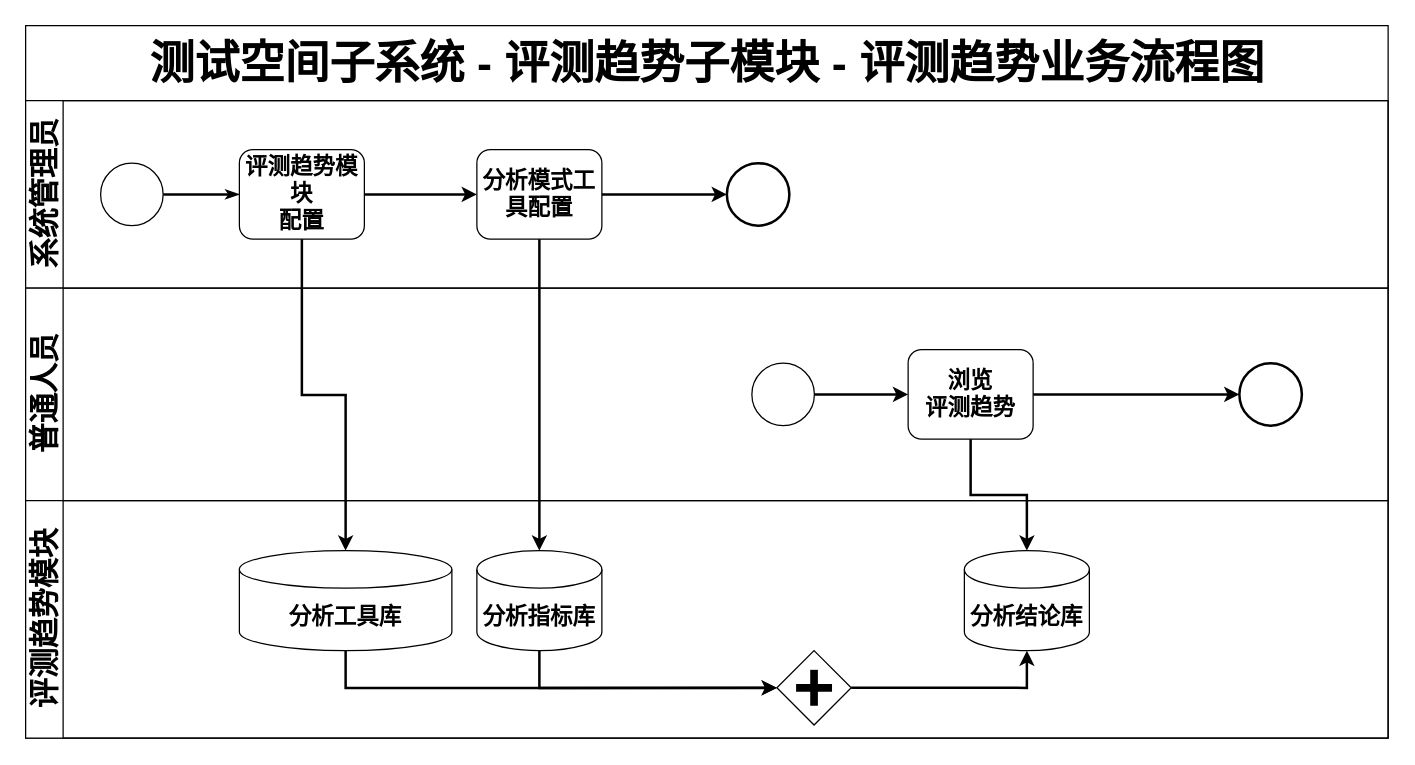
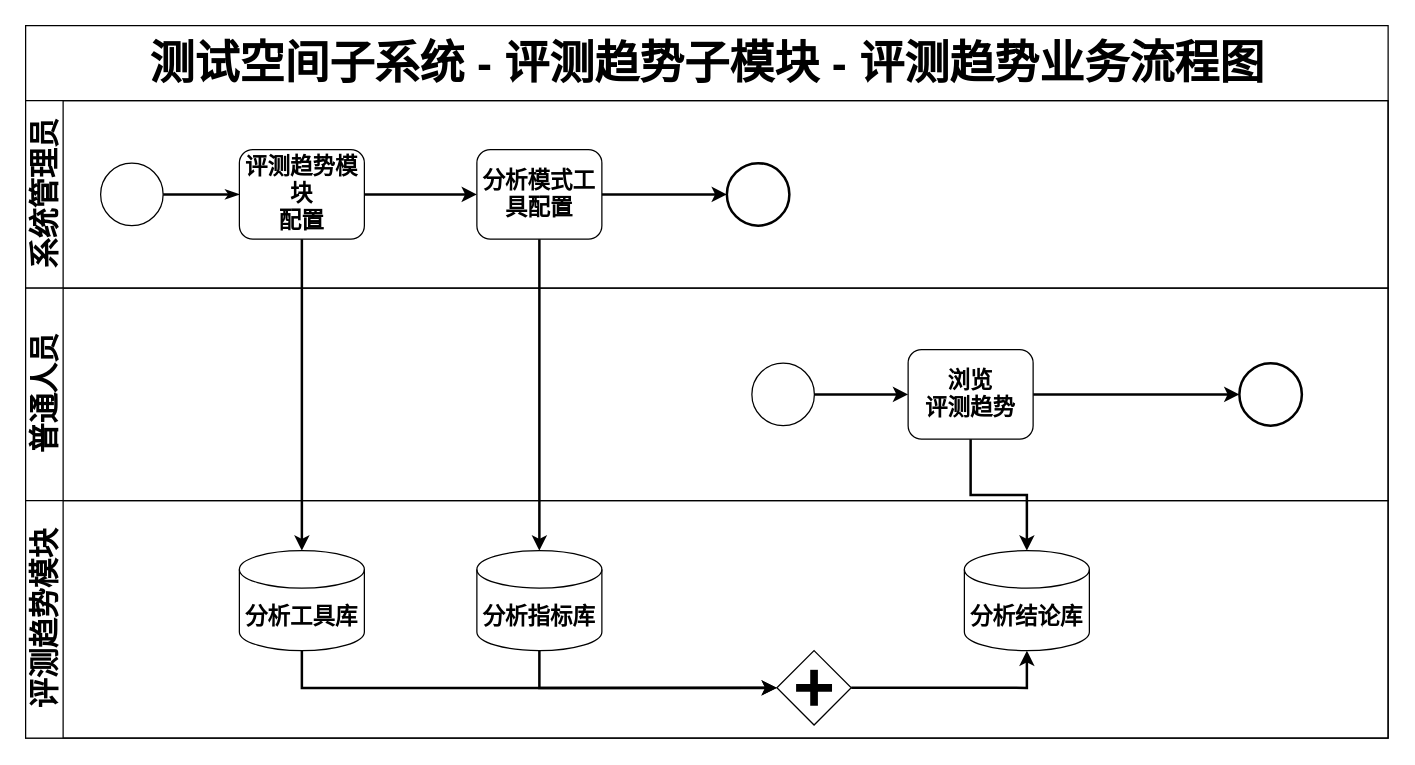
  <mxCell id="0" />
  <mxCell id="1" parent="0" />
  <mxCell id="2" value="&lt;span style=&quot;font-family: &amp;#34;helvetica&amp;#34;&quot;&gt;&lt;font style=&quot;font-size: 36px&quot;&gt;测试空间子系统 - 评测趋势子模块 - 评测趋势业务流程图&lt;/font&gt;&lt;/span&gt;" style="swimlane;html=1;childLayout=stackLayout;horizontal=1;startSize=60;horizontalStack=0;rounded=0;shadow=0;labelBackgroundColor=none;strokeWidth=1;fontFamily=Verdana;fontSize=8;align=center;" parent="1" vertex="1"><mxGeometry x="20" y="20" width="1090" height="570" as="geometry" /></mxCell>
  <mxCell id="3" value="&lt;font style=&quot;font-size: 24px&quot;&gt;系统管理员&lt;/font&gt;" style="swimlane;html=1;startSize=30;horizontal=0;" parent="2" vertex="1"><mxGeometry y="60" width="1090" height="150" as="geometry"><mxRectangle y="20" width="680" height="20" as="alternateBounds" /></mxGeometry></mxCell>
  <mxCell id="4" style="edgeStyle=orthogonalEdgeStyle;rounded=0;html=1;labelBackgroundColor=none;startArrow=none;startFill=0;startSize=5;endArrow=classicThin;endFill=1;endSize=5;jettySize=auto;orthogonalLoop=1;strokeWidth=2;fontFamily=Verdana;fontSize=8" parent="3" source="5" target="7" edge="1"><mxGeometry relative="1" as="geometry" /></mxCell>
  <mxCell id="5" value="" style="ellipse;whiteSpace=wrap;html=1;rounded=0;shadow=0;labelBackgroundColor=none;strokeWidth=1;fontFamily=Verdana;fontSize=8;align=center;" parent="3" vertex="1"><mxGeometry x="60" y="50" width="50" height="50" as="geometry" /></mxCell>
  <mxCell id="6" style="edgeStyle=orthogonalEdgeStyle;rounded=0;orthogonalLoop=1;jettySize=auto;html=1;exitX=1;exitY=0.5;exitDx=0;exitDy=0;entryX=0;entryY=0.5;entryDx=0;entryDy=0;strokeWidth=2;" edge="1" parent="3" source="7" target="10"><mxGeometry relative="1" as="geometry" /></mxCell>
  <mxCell id="7" value="&lt;span style=&quot;font-size: 18px&quot;&gt;&lt;b&gt;评测趋势模块&lt;br&gt;配置&lt;br&gt;&lt;/b&gt;&lt;/span&gt;" style="rounded=1;whiteSpace=wrap;html=1;shadow=0;labelBackgroundColor=none;strokeWidth=1;fontFamily=Verdana;fontSize=8;align=center;" parent="3" vertex="1"><mxGeometry x="171" y="39.13" width="100" height="71.75" as="geometry" /></mxCell>
  <mxCell id="8" style="edgeStyle=orthogonalEdgeStyle;rounded=0;orthogonalLoop=1;jettySize=auto;html=1;exitX=1;exitY=0.5;exitDx=0;exitDy=0;entryX=0;entryY=0.5;entryDx=0;entryDy=0;strokeWidth=2;" parent="3" source="10" target="9" edge="1"><mxGeometry relative="1" as="geometry"><mxPoint x="741" y="75.005" as="sourcePoint" /></mxGeometry></mxCell>
  <mxCell id="9" value="" style="ellipse;whiteSpace=wrap;html=1;rounded=0;shadow=0;labelBackgroundColor=none;strokeWidth=2;fontFamily=Verdana;fontSize=8;align=center;" parent="3" vertex="1"><mxGeometry x="561" y="50" width="50" height="50" as="geometry" /></mxCell>
  <mxCell id="10" value="&lt;span style=&quot;font-size: 18px&quot;&gt;&lt;b&gt;分析模式工具配置&lt;br&gt;&lt;/b&gt;&lt;/span&gt;" style="rounded=1;whiteSpace=wrap;html=1;shadow=0;labelBackgroundColor=none;strokeWidth=1;fontFamily=Verdana;fontSize=8;align=center;" vertex="1" parent="3"><mxGeometry x="361" y="39.13" width="100" height="71.75" as="geometry" /></mxCell>
  <mxCell id="11" value="&lt;font style=&quot;font-size: 24px&quot;&gt;普通人员&lt;/font&gt;" style="swimlane;html=1;startSize=30;horizontal=0;" parent="2" vertex="1"><mxGeometry y="210" width="1090" height="170" as="geometry" /></mxCell>
  <mxCell id="12" style="edgeStyle=orthogonalEdgeStyle;rounded=0;orthogonalLoop=1;jettySize=auto;html=1;exitX=1;exitY=0.5;exitDx=0;exitDy=0;entryX=0;entryY=0.5;entryDx=0;entryDy=0;strokeWidth=2;" parent="11" source="13" target="15" edge="1"><mxGeometry relative="1" as="geometry" /></mxCell>
  <mxCell id="13" value="" style="ellipse;whiteSpace=wrap;html=1;rounded=0;shadow=0;labelBackgroundColor=none;strokeWidth=1;fontFamily=Verdana;fontSize=8;align=center;" parent="11" vertex="1"><mxGeometry x="581" y="60" width="50" height="50" as="geometry" /></mxCell>
  <mxCell id="14" style="edgeStyle=orthogonalEdgeStyle;rounded=0;orthogonalLoop=1;jettySize=auto;html=1;exitX=1;exitY=0.5;exitDx=0;exitDy=0;entryX=0;entryY=0.5;entryDx=0;entryDy=0;strokeWidth=2;" parent="11" source="15" target="16" edge="1"><mxGeometry relative="1" as="geometry" /></mxCell>
  <mxCell id="15" value="&lt;span style=&quot;font-size: 18px&quot;&gt;&lt;b&gt;浏览&lt;br&gt;评测趋势&lt;br&gt;&lt;/b&gt;&lt;/span&gt;" style="rounded=1;whiteSpace=wrap;html=1;shadow=0;labelBackgroundColor=none;strokeWidth=1;fontFamily=Verdana;fontSize=8;align=center;" parent="11" vertex="1"><mxGeometry x="706" y="49.13" width="100" height="71.75" as="geometry" /></mxCell>
  <mxCell id="16" value="" style="ellipse;whiteSpace=wrap;html=1;rounded=0;shadow=0;labelBackgroundColor=none;strokeWidth=2;fontFamily=Verdana;fontSize=8;align=center;" parent="11" vertex="1"><mxGeometry x="971" y="60.0" width="50" height="50" as="geometry" /></mxCell>
  <mxCell id="17" value="&lt;font style=&quot;font-size: 24px&quot;&gt;评测趋势模块&lt;/font&gt;" style="swimlane;html=1;startSize=30;horizontal=0;" parent="2" vertex="1"><mxGeometry y="380" width="1090" height="190" as="geometry" /></mxCell>
  <mxCell id="18" style="edgeStyle=orthogonalEdgeStyle;rounded=0;orthogonalLoop=1;jettySize=auto;html=1;exitX=0.5;exitY=1;exitDx=0;exitDy=0;exitPerimeter=0;strokeWidth=2;" edge="1" parent="17" source="19" target="21"><mxGeometry relative="1" as="geometry" /></mxCell>
- <mxCell id="19" value="&lt;font style=&quot;font-size: 18px&quot;&gt;&lt;b&gt;分析工具库&lt;/b&gt;&lt;/font&gt;" style="shape=cylinder3;whiteSpace=wrap;html=1;boundedLbl=1;backgroundOutline=1;size=15;" parent="17" vertex="1"><mxGeometry x="171" y="40" width="170" height="80" as="geometry" /></mxCell>
+ <mxCell id="19" value="&lt;font style=&quot;font-size: 18px&quot;&gt;&lt;b&gt;分析工具库&lt;/b&gt;&lt;/font&gt;" style="shape=cylinder3;whiteSpace=wrap;html=1;boundedLbl=1;backgroundOutline=1;size=15;" parent="17" vertex="1"><mxGeometry x="171" y="40" width="100" height="80" as="geometry" /></mxCell>
  <mxCell id="20" style="edgeStyle=orthogonalEdgeStyle;rounded=0;orthogonalLoop=1;jettySize=auto;html=1;exitX=1;exitY=0.5;exitDx=0;exitDy=0;entryX=0.5;entryY=1;entryDx=0;entryDy=0;entryPerimeter=0;strokeWidth=2;" edge="1" parent="17" source="21" target="24"><mxGeometry relative="1" as="geometry" /></mxCell>
  <mxCell id="21" value="" style="shape=mxgraph.bpmn.shape;html=1;verticalLabelPosition=bottom;labelBackgroundColor=#ffffff;verticalAlign=top;perimeter=rhombusPerimeter;background=gateway;outline=none;symbol=parallelGw;rounded=1;shadow=0;strokeWidth=1;fontFamily=Verdana;fontSize=8;align=center;" parent="17" vertex="1"><mxGeometry x="601" y="120" width="59.5" height="59.5" as="geometry" /></mxCell>
  <mxCell id="22" style="edgeStyle=orthogonalEdgeStyle;rounded=0;orthogonalLoop=1;jettySize=auto;html=1;exitX=0.5;exitY=1;exitDx=0;exitDy=0;exitPerimeter=0;entryX=0;entryY=0.5;entryDx=0;entryDy=0;strokeWidth=2;" edge="1" parent="17" source="23" target="21"><mxGeometry relative="1" as="geometry" /></mxCell>
  <mxCell id="23" value="&lt;font style=&quot;font-size: 18px&quot;&gt;&lt;b&gt;分析指标库&lt;/b&gt;&lt;/font&gt;" style="shape=cylinder3;whiteSpace=wrap;html=1;boundedLbl=1;backgroundOutline=1;size=15;" vertex="1" parent="17"><mxGeometry x="361" y="40" width="100" height="80" as="geometry" /></mxCell>
  <mxCell id="24" value="&lt;font style=&quot;font-size: 18px&quot;&gt;&lt;b&gt;分析结论库&lt;/b&gt;&lt;/font&gt;" style="shape=cylinder3;whiteSpace=wrap;html=1;boundedLbl=1;backgroundOutline=1;size=15;" vertex="1" parent="17"><mxGeometry x="751" y="40" width="100" height="80" as="geometry" /></mxCell>
  <mxCell id="25" style="edgeStyle=orthogonalEdgeStyle;rounded=0;orthogonalLoop=1;jettySize=auto;html=1;exitX=0.5;exitY=1;exitDx=0;exitDy=0;entryX=0.5;entryY=0;entryDx=0;entryDy=0;strokeWidth=2;entryPerimeter=0;" parent="2" source="7" target="19" edge="1"><mxGeometry relative="1" as="geometry"><mxPoint x="299.75" y="445.25" as="targetPoint" /></mxGeometry></mxCell>
  <mxCell id="26" style="edgeStyle=orthogonalEdgeStyle;rounded=0;orthogonalLoop=1;jettySize=auto;html=1;exitX=0.5;exitY=1;exitDx=0;exitDy=0;entryX=0.5;entryY=0;entryDx=0;entryDy=0;entryPerimeter=0;strokeWidth=2;" edge="1" parent="2" source="10" target="23"><mxGeometry relative="1" as="geometry" /></mxCell>
  <mxCell id="27" style="edgeStyle=orthogonalEdgeStyle;rounded=0;orthogonalLoop=1;jettySize=auto;html=1;exitX=0.5;exitY=1;exitDx=0;exitDy=0;entryX=0.5;entryY=0;entryDx=0;entryDy=0;entryPerimeter=0;strokeWidth=2;" edge="1" parent="2" source="15" target="24"><mxGeometry relative="1" as="geometry" /></mxCell>
